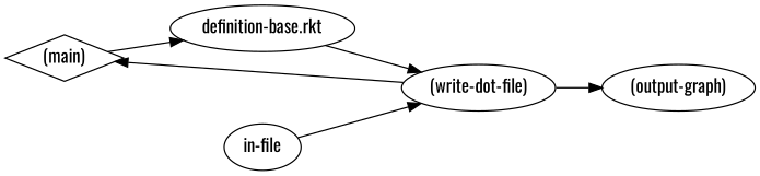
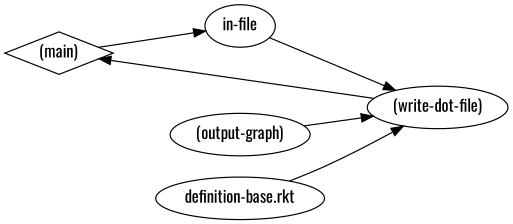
  digraph {
    fontname=Oswald
    rankdir=LR
    node [fontname=Oswald]
    edge [fontname=Oswald]
    "(main)" [shape=diamond]
    "in-file"
    "(write-dot-file)"
    "(output-graph)"
    "definition-base.rkt"
-   "(main)" -> "definition-base.rkt"
+   "(main)" -> "in-file"
    "in-file" -> "(write-dot-file)"
    "(write-dot-file)" -> "(main)"
-   "(write-dot-file)" -> "(output-graph)"
+   "(output-graph)" -> "(write-dot-file)"
    "definition-base.rkt" -> "(write-dot-file)"
  }
